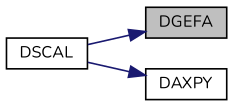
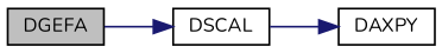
  digraph {
    fontname=Nunito
    rankdir=LR
    node [color=black fillcolor=white fontname=Nunito fontsize=10 shape=record style=filled]
    edge [color=midnightblue fontname=Nunito fontsize=10 labelfontname=Helvetica labelfontsize=10 style=solid]
    n1 [fillcolor=grey75 fontcolor=black height=0.2 label=DGEFA width=0.4]
    n2 [height=0.2 label=DSCAL width=0.4]
    n3 [height=0.2 label=DAXPY width=0.4]
-   n2 -> n1
+   n1 -> n2
    n2 -> n3
  }
